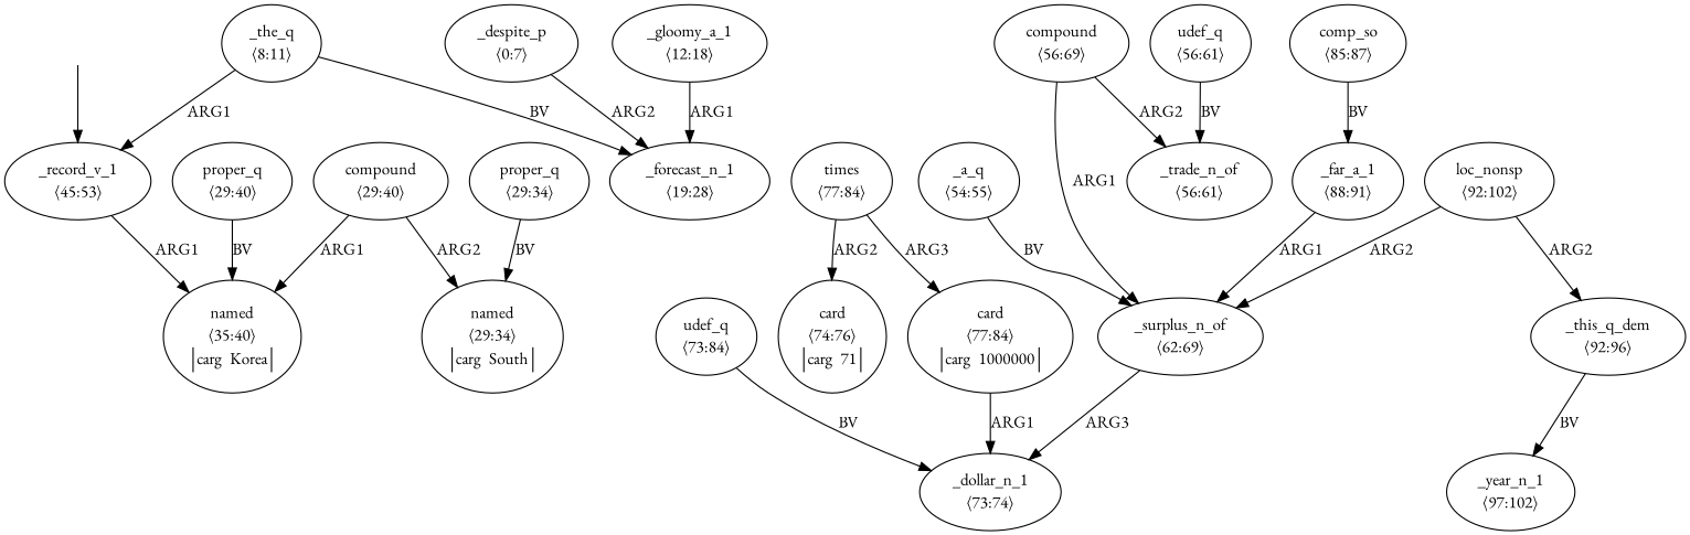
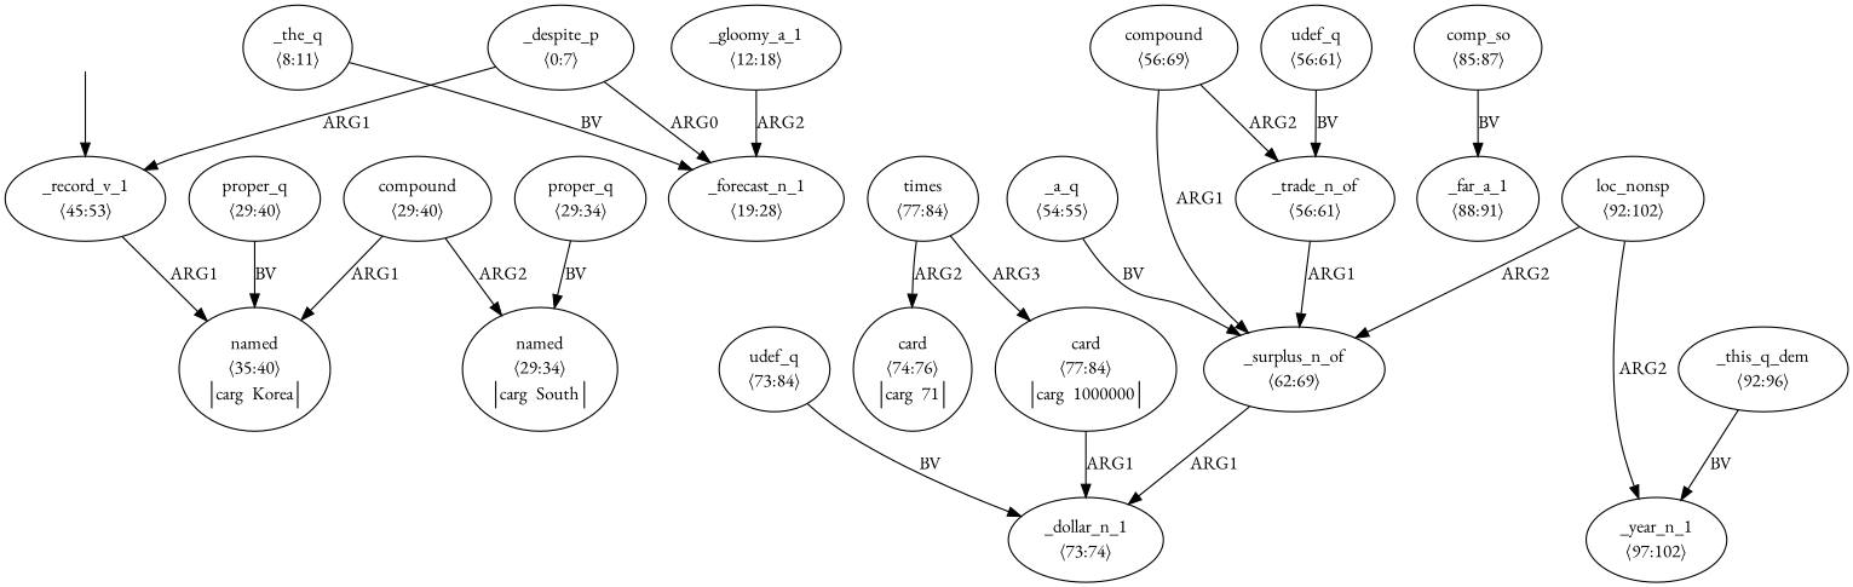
  digraph {
    fontname="EB Garamond"
    node [fontname="EB Garamond"]
    edge [fontname="EB Garamond"]
    top [style=invis]
    n2 [label=<<table align="center" border="0" cellspacing="0"><tr><td colspan="2">_record_v_1</td></tr><tr><td colspan="2">〈45:53〉</td></tr></table>>]
    n3 [label=<<table align="center" border="0" cellspacing="0"><tr><td colspan="2">named</td></tr><tr><td colspan="2">〈35:40〉</td></tr><tr><td sides="l" border="1" align="left">carg</td><td sides="r" border="1" align="left">Korea</td></tr></table>>]
    n4 [label=<<table align="center" border="0" cellspacing="0"><tr><td colspan="2">_surplus_n_of</td></tr><tr><td colspan="2">〈62:69〉</td></tr></table>>]
    n5 [label=<<table align="center" border="0" cellspacing="0"><tr><td colspan="2">_dollar_n_1</td></tr><tr><td colspan="2">〈73:74〉</td></tr></table>>]
    n6 [label=<<table align="center" border="0" cellspacing="0"><tr><td colspan="2">_despite_p</td></tr><tr><td colspan="2">〈0:7〉</td></tr></table>>]
    n7 [label=<<table align="center" border="0" cellspacing="0"><tr><td colspan="2">_forecast_n_1</td></tr><tr><td colspan="2">〈19:28〉</td></tr></table>>]
    n8 [label=<<table align="center" border="0" cellspacing="0"><tr><td colspan="2">_the_q</td></tr><tr><td colspan="2">〈8:11〉</td></tr></table>>]
    n9 [label=<<table align="center" border="0" cellspacing="0"><tr><td colspan="2">_gloomy_a_1</td></tr><tr><td colspan="2">〈12:18〉</td></tr></table>>]
    n10 [label=<<table align="center" border="0" cellspacing="0"><tr><td colspan="2">proper_q</td></tr><tr><td colspan="2">〈29:40〉</td></tr></table>>]
    n11 [label=<<table align="center" border="0" cellspacing="0"><tr><td colspan="2">compound</td></tr><tr><td colspan="2">〈29:40〉</td></tr></table>>]
    n12 [label=<<table align="center" border="0" cellspacing="0"><tr><td colspan="2">named</td></tr><tr><td colspan="2">〈29:34〉</td></tr><tr><td sides="l" border="1" align="left">carg</td><td sides="r" border="1" align="left">South</td></tr></table>>]
    n13 [label=<<table align="center" border="0" cellspacing="0"><tr><td colspan="2">proper_q</td></tr><tr><td colspan="2">〈29:34〉</td></tr></table>>]
    n14 [label=<<table align="center" border="0" cellspacing="0"><tr><td colspan="2">_a_q</td></tr><tr><td colspan="2">〈54:55〉</td></tr></table>>]
    n15 [label=<<table align="center" border="0" cellspacing="0"><tr><td colspan="2">compound</td></tr><tr><td colspan="2">〈56:69〉</td></tr></table>>]
    n16 [label=<<table align="center" border="0" cellspacing="0"><tr><td colspan="2">_trade_n_of</td></tr><tr><td colspan="2">〈56:61〉</td></tr></table>>]
    n17 [label=<<table align="center" border="0" cellspacing="0"><tr><td colspan="2">udef_q</td></tr><tr><td colspan="2">〈56:61〉</td></tr></table>>]
    n18 [label=<<table align="center" border="0" cellspacing="0"><tr><td colspan="2">udef_q</td></tr><tr><td colspan="2">〈73:84〉</td></tr></table>>]
    n19 [label=<<table align="center" border="0" cellspacing="0"><tr><td colspan="2">card</td></tr><tr><td colspan="2">〈74:76〉</td></tr><tr><td sides="l" border="1" align="left">carg</td><td sides="r" border="1" align="left">71</td></tr></table>>]
    n20 [label=<<table align="center" border="0" cellspacing="0"><tr><td colspan="2">card</td></tr><tr><td colspan="2">〈77:84〉</td></tr><tr><td sides="l" border="1" align="left">carg</td><td sides="r" border="1" align="left">1000000</td></tr></table>>]
    n21 [label=<<table align="center" border="0" cellspacing="0"><tr><td colspan="2">times</td></tr><tr><td colspan="2">〈77:84〉</td></tr></table>>]
    n22 [label=<<table align="center" border="0" cellspacing="0"><tr><td colspan="2">comp_so</td></tr><tr><td colspan="2">〈85:87〉</td></tr></table>>]
    n23 [label=<<table align="center" border="0" cellspacing="0"><tr><td colspan="2">_far_a_1</td></tr><tr><td colspan="2">〈88:91〉</td></tr></table>>]
    n24 [label=<<table align="center" border="0" cellspacing="0"><tr><td colspan="2">loc_nonsp</td></tr><tr><td colspan="2">〈92:102〉</td></tr></table>>]
    n25 [label=<<table align="center" border="0" cellspacing="0"><tr><td colspan="2">_year_n_1</td></tr><tr><td colspan="2">〈97:102〉</td></tr></table>>]
    n26 [label=<<table align="center" border="0" cellspacing="0"><tr><td colspan="2">_this_q_dem</td></tr><tr><td colspan="2">〈92:96〉</td></tr></table>>]
    top -> n2
    n2 -> n3 [label=ARG1]
-   n4 -> n5 [label=ARG3]
-   n8 -> n2 [label=ARG1]
-   n6 -> n7 [label=ARG2]
+   n4 -> n5 [label=ARG1]
+   n6 -> n2 [label=ARG1]
+   n6 -> n7 [label=ARG0]
    n8 -> n7 [label=BV]
-   n9 -> n7 [label=ARG1]
+   n9 -> n7 [label=ARG2]
    n10 -> n3 [label=BV]
    n11 -> n3 [label=ARG1]
    n11 -> n12 [label=ARG2]
    n13 -> n12 [label=BV]
    n14 -> n4 [label=BV]
    n15 -> n4 [label=ARG1]
    n15 -> n16 [label=ARG2]
    n17 -> n16 [label=BV]
    n18 -> n5 [label=BV]
    n20 -> n5 [label=ARG1]
    n21 -> n19 [label=ARG2]
    n21 -> n20 [label=ARG3]
    n22 -> n23 [label=BV]
-   n23 -> n4 [label=ARG1]
+   n16 -> n4 [label=ARG1]
    n24 -> n4 [label=ARG2]
-   n24 -> n26 [label=ARG2]
+   n24 -> n25 [label=ARG2]
    n26 -> n25 [label=BV]
  }
